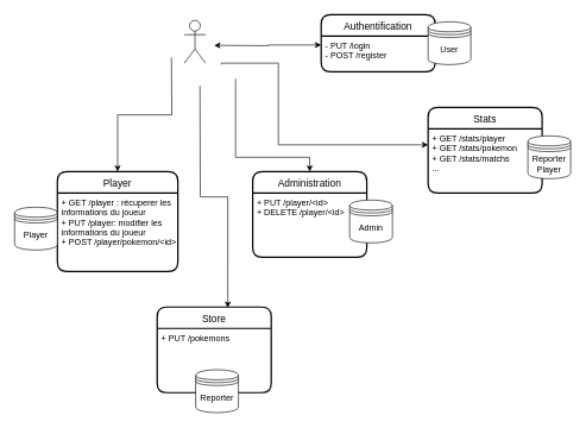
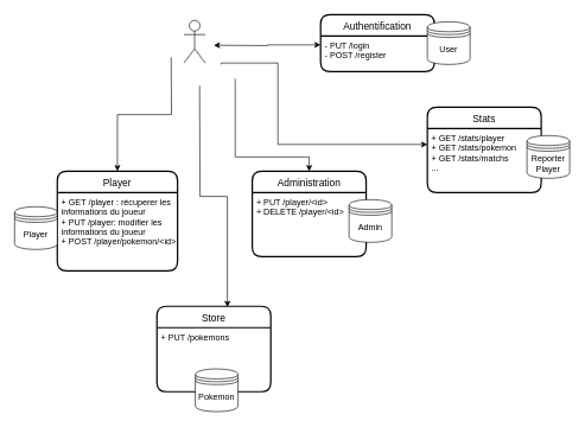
  <mxCell id="0" />
  <mxCell id="1" parent="0" />
  <mxCell id="2" value="Authentification" style="swimlane;childLayout=stackLayout;horizontal=1;startSize=30;horizontalStack=0;rounded=1;fontSize=14;fontStyle=0;strokeWidth=2;resizeParent=0;resizeLast=1;shadow=0;dashed=0;align=center;" vertex="1" parent="1"><mxGeometry x="450" y="20" width="160" height="80" as="geometry" /></mxCell>
  <mxCell id="3" value="- PUT /login&#10;- POST /register&#10;" style="align=left;strokeColor=none;fillColor=none;spacingLeft=4;fontSize=12;verticalAlign=top;resizable=0;rotatable=0;part=1;" vertex="1" parent="2"><mxGeometry y="30" width="160" height="50" as="geometry" /></mxCell>
  <mxCell id="4" style="edgeStyle=orthogonalEdgeStyle;rounded=0;orthogonalLoop=1;jettySize=auto;html=1;" edge="1" parent="1" target="10"><mxGeometry relative="1" as="geometry"><mxPoint x="240" y="80" as="sourcePoint" /></mxGeometry></mxCell>
  <mxCell id="5" style="edgeStyle=orthogonalEdgeStyle;rounded=0;orthogonalLoop=1;jettySize=auto;html=1;entryX=0.5;entryY=0;entryDx=0;entryDy=0;" edge="1" parent="1" target="12"><mxGeometry relative="1" as="geometry"><mxPoint x="330" y="110" as="sourcePoint" /><Array as="points"><mxPoint x="330" y="120" /><mxPoint x="330" y="220" /><mxPoint x="434" y="220" /></Array></mxGeometry></mxCell>
  <mxCell id="6" style="edgeStyle=orthogonalEdgeStyle;rounded=0;orthogonalLoop=1;jettySize=auto;html=1;entryX=0;entryY=0.25;entryDx=0;entryDy=0;startArrow=none;startFill=0;endArrow=classic;endFill=1;" edge="1" parent="1" target="15"><mxGeometry relative="1" as="geometry"><mxPoint x="310" y="90" as="sourcePoint" /><Array as="points"><mxPoint x="390" y="88" /><mxPoint x="390" y="203" /></Array></mxGeometry></mxCell>
  <mxCell id="7" style="edgeStyle=orthogonalEdgeStyle;rounded=0;orthogonalLoop=1;jettySize=auto;html=1;entryX=0.619;entryY=0.008;entryDx=0;entryDy=0;entryPerimeter=0;startArrow=none;startFill=0;endArrow=classic;endFill=1;" edge="1" parent="1" target="21"><mxGeometry relative="1" as="geometry"><mxPoint x="280" y="120" as="sourcePoint" /></mxGeometry></mxCell>
  <mxCell id="8" value="" style="shape=umlActor;verticalLabelPosition=bottom;verticalAlign=top;html=1;" vertex="1" parent="1"><mxGeometry x="258" y="28" width="30" height="60" as="geometry" /></mxCell>
  <mxCell id="9" style="edgeStyle=orthogonalEdgeStyle;rounded=0;orthogonalLoop=1;jettySize=auto;html=1;exitX=0;exitY=0.25;exitDx=0;exitDy=0;startArrow=classic;startFill=1;" edge="1" parent="1" source="3"><mxGeometry relative="1" as="geometry"><mxPoint x="300" y="63" as="targetPoint" /></mxGeometry></mxCell>
  <mxCell id="10" value="Player" style="swimlane;childLayout=stackLayout;horizontal=1;startSize=30;horizontalStack=0;rounded=1;fontSize=14;fontStyle=0;strokeWidth=2;resizeParent=0;resizeLast=1;shadow=0;dashed=0;align=center;" vertex="1" parent="1"><mxGeometry x="80" y="240" width="169" height="140" as="geometry" /></mxCell>
  <mxCell id="11" value="+ GET /player : récuperer les&#10;informations du joueur&#10;+ PUT /player: modifier les &#10;informations du joueur&#10;+ POST /player/pokemon/&lt;id&gt;&#10;&#10;" style="align=left;strokeColor=none;fillColor=none;spacingLeft=4;fontSize=12;verticalAlign=top;resizable=0;rotatable=0;part=1;" vertex="1" parent="10"><mxGeometry y="30" width="169" height="110" as="geometry" /></mxCell>
  <mxCell id="12" value="Administration" style="swimlane;childLayout=stackLayout;horizontal=1;startSize=30;horizontalStack=0;rounded=1;fontSize=14;fontStyle=0;strokeWidth=2;resizeParent=0;resizeLast=1;shadow=0;dashed=0;align=center;" vertex="1" parent="1"><mxGeometry x="354" y="240" width="160" height="120" as="geometry" /></mxCell>
  <mxCell id="13" value="+ PUT /player/&lt;id&gt;&#10;+ DELETE /player/&lt;id&gt;&#10;" style="align=left;strokeColor=none;fillColor=none;spacingLeft=4;fontSize=12;verticalAlign=top;resizable=0;rotatable=0;part=1;" vertex="1" parent="12"><mxGeometry y="30" width="160" height="90" as="geometry" /></mxCell>
  <mxCell id="14" value="Stats" style="swimlane;childLayout=stackLayout;horizontal=1;startSize=30;horizontalStack=0;rounded=1;fontSize=14;fontStyle=0;strokeWidth=2;resizeParent=0;resizeLast=1;shadow=0;dashed=0;align=center;" vertex="1" parent="1"><mxGeometry x="600" y="150" width="160" height="120" as="geometry" /></mxCell>
  <mxCell id="15" value="+ GET /stats/player&#10;+ GET /stats/pokemon&#10;+ GET /stats/matchs&#10;...&#10;" style="align=left;strokeColor=none;fillColor=none;spacingLeft=4;fontSize=12;verticalAlign=top;resizable=0;rotatable=0;part=1;" vertex="1" parent="14"><mxGeometry y="30" width="160" height="90" as="geometry" /></mxCell>
  <mxCell id="16" value="&lt;div&gt;Reporter&lt;/div&gt;&lt;div&gt;Player&lt;br&gt;&lt;/div&gt;" style="shape=datastore;whiteSpace=wrap;html=1;" vertex="1" parent="1"><mxGeometry x="740" y="190" width="60" height="60" as="geometry" /></mxCell>
  <mxCell id="17" value="User" style="shape=datastore;whiteSpace=wrap;html=1;" vertex="1" parent="1"><mxGeometry x="600" y="30" width="60" height="60" as="geometry" /></mxCell>
  <mxCell id="18" value="&lt;div&gt;Admin&lt;/div&gt;" style="shape=datastore;whiteSpace=wrap;html=1;" vertex="1" parent="1"><mxGeometry x="490" y="280" width="60" height="60" as="geometry" /></mxCell>
  <mxCell id="19" value="Player" style="shape=datastore;whiteSpace=wrap;html=1;" vertex="1" parent="1"><mxGeometry y="290" width="60" height="60" as="geometry" x="20" /></mxCell>
  <mxCell id="20" style="edgeStyle=none;rounded=0;orthogonalLoop=1;jettySize=auto;html=1;exitX=0;exitY=0.5;exitDx=0;exitDy=0;startArrow=none;startFill=0;endArrow=classic;endFill=1;" edge="1" parent="1" source="21"><mxGeometry relative="1" as="geometry"><mxPoint x="220" y="490" as="targetPoint" /></mxGeometry></mxCell>
  <mxCell id="21" value="Store" style="swimlane;childLayout=stackLayout;horizontal=1;startSize=30;horizontalStack=0;rounded=1;fontSize=14;fontStyle=0;strokeWidth=2;resizeParent=0;resizeLast=1;shadow=0;dashed=0;align=center;" vertex="1" parent="1"><mxGeometry x="220" y="430" width="160" height="120" as="geometry" /></mxCell>
  <mxCell id="22" value="+ PUT /pokemons&#10;" style="align=left;strokeColor=none;fillColor=none;spacingLeft=4;fontSize=12;verticalAlign=top;resizable=0;rotatable=0;part=1;" vertex="1" parent="21"><mxGeometry y="30" width="160" height="90" as="geometry" /></mxCell>
- <mxCell id="23" value="&lt;div&gt;Reporter&lt;/div&gt;" style="shape=datastore;whiteSpace=wrap;html=1;" vertex="1" parent="1"><mxGeometry x="274" y="518" width="60" height="60" as="geometry" /></mxCell>
+ <mxCell id="23" value="&lt;div&gt;Pokemon&lt;/div&gt;" style="shape=datastore;whiteSpace=wrap;html=1;" vertex="1" parent="1"><mxGeometry x="274" y="518" width="60" height="60" as="geometry" /></mxCell>
